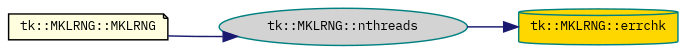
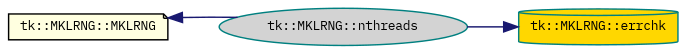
  digraph {
    fontname="IBM Plex Mono"
    rankdir=LR
    node [color=teal fontname="IBM Plex Mono" fontsize=9 style=filled]
    edge [color=midnightblue fontname="IBM Plex Mono" fontsize=9 labelfontname="sans-serif" labelfontsize=9 style=solid]
    n1 [color=black fillcolor=lightyellow fontcolor=black height=0.2 label="tk::MKLRNG::MKLRNG" shape=note width=0.4]
    n2 [fillcolor=lightgrey height=0.2 label="tk::MKLRNG::nthreads" shape=ellipse width=0.4]
    n3 [fillcolor=gold height=0.2 label="tk::MKLRNG::errchk" shape=cylinder width=0.4]
-   n1 -> n2
+   n2 -> n1
    n2 -> n3
  }
